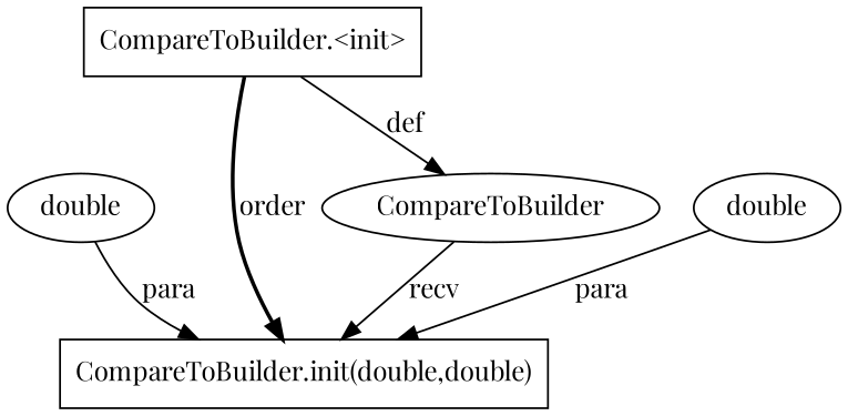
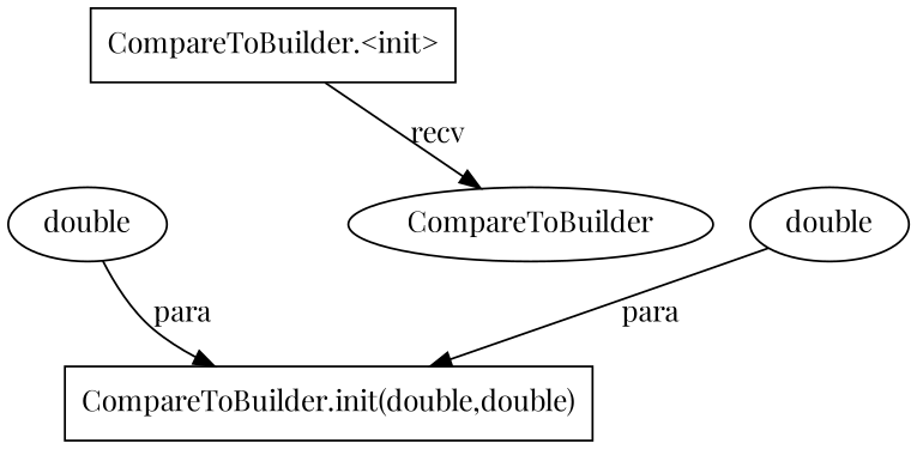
  digraph {
    fontname="Playfair Display"
    node [fontname="Playfair Display" shape=ellipse]
    edge [fontname="Playfair Display" style=solid]
    n1 [label="CompareToBuilder.init(double,double)" shape=box]
    n2 [label=double]
    n3 [label=CompareToBuilder]
    n4 [label="CompareToBuilder.<init>" shape=box]
    n5 [label=double]
    n2 -> n1 [label=para]
-   n3 -> n1 [label=recv]
-   n4 -> n1 [label=order style=bold]
-   n4 -> n3 [label=def]
+   n4 -> n3 [label=recv]
    n5 -> n1 [label=para]
  }
